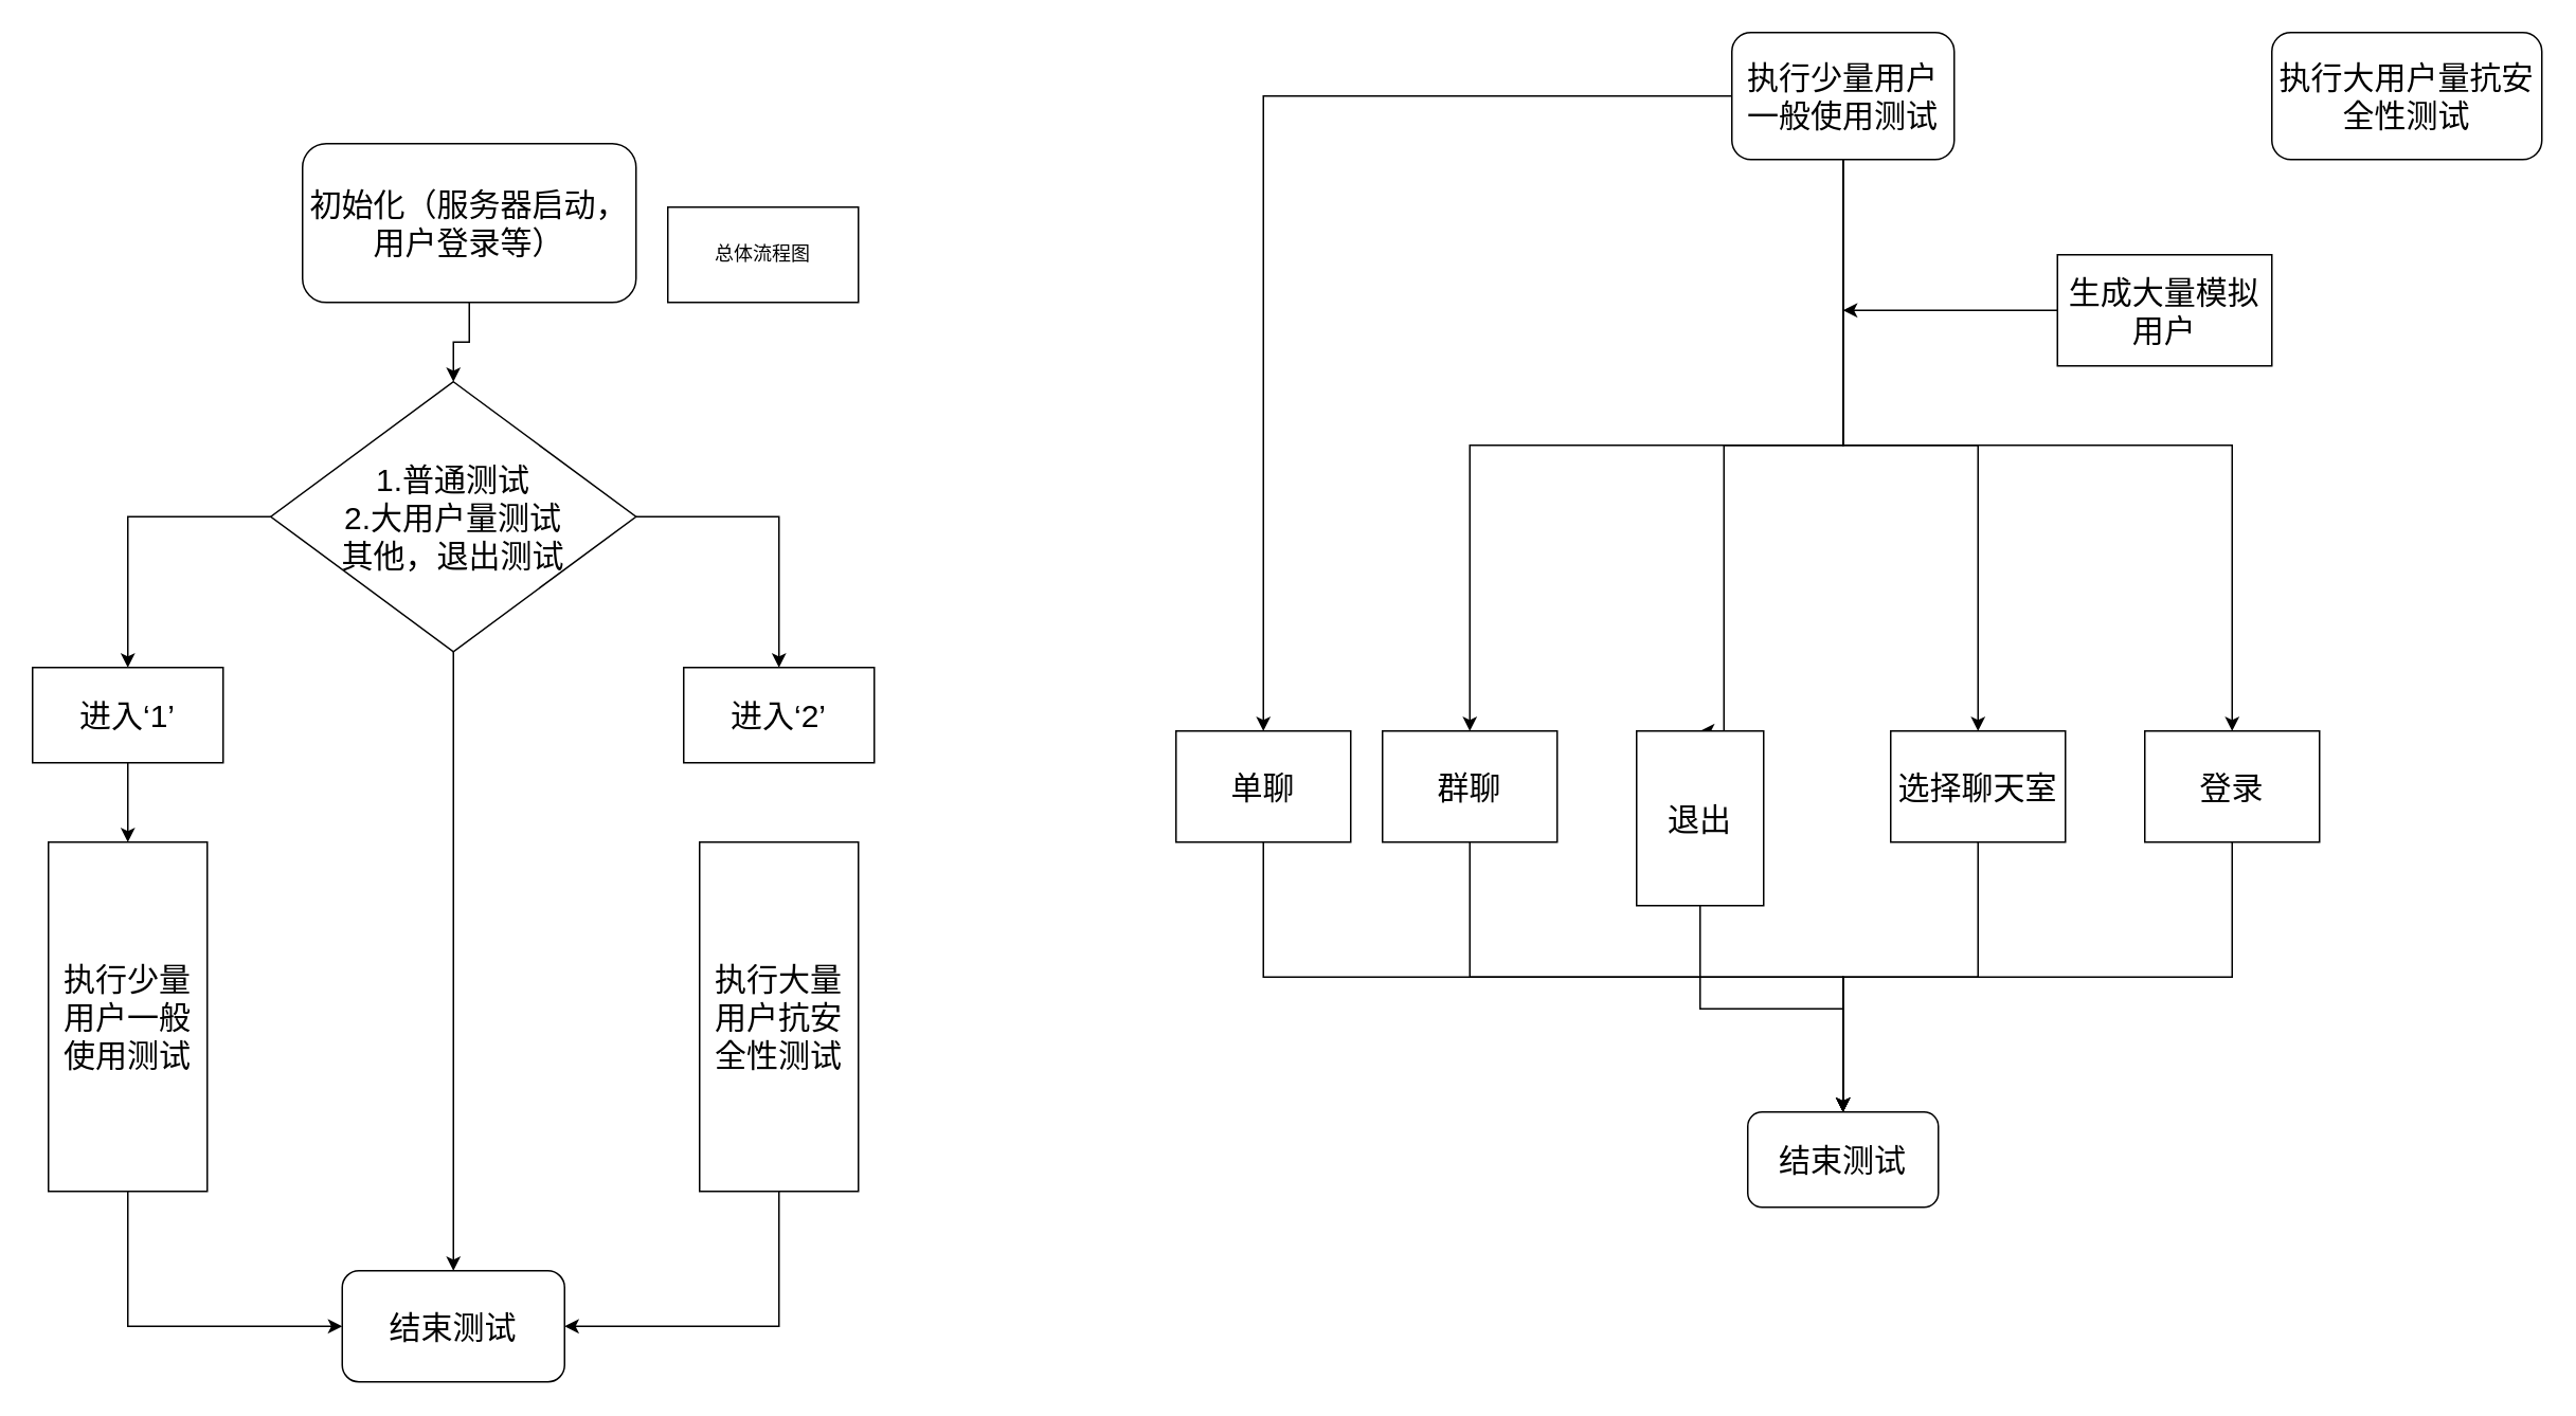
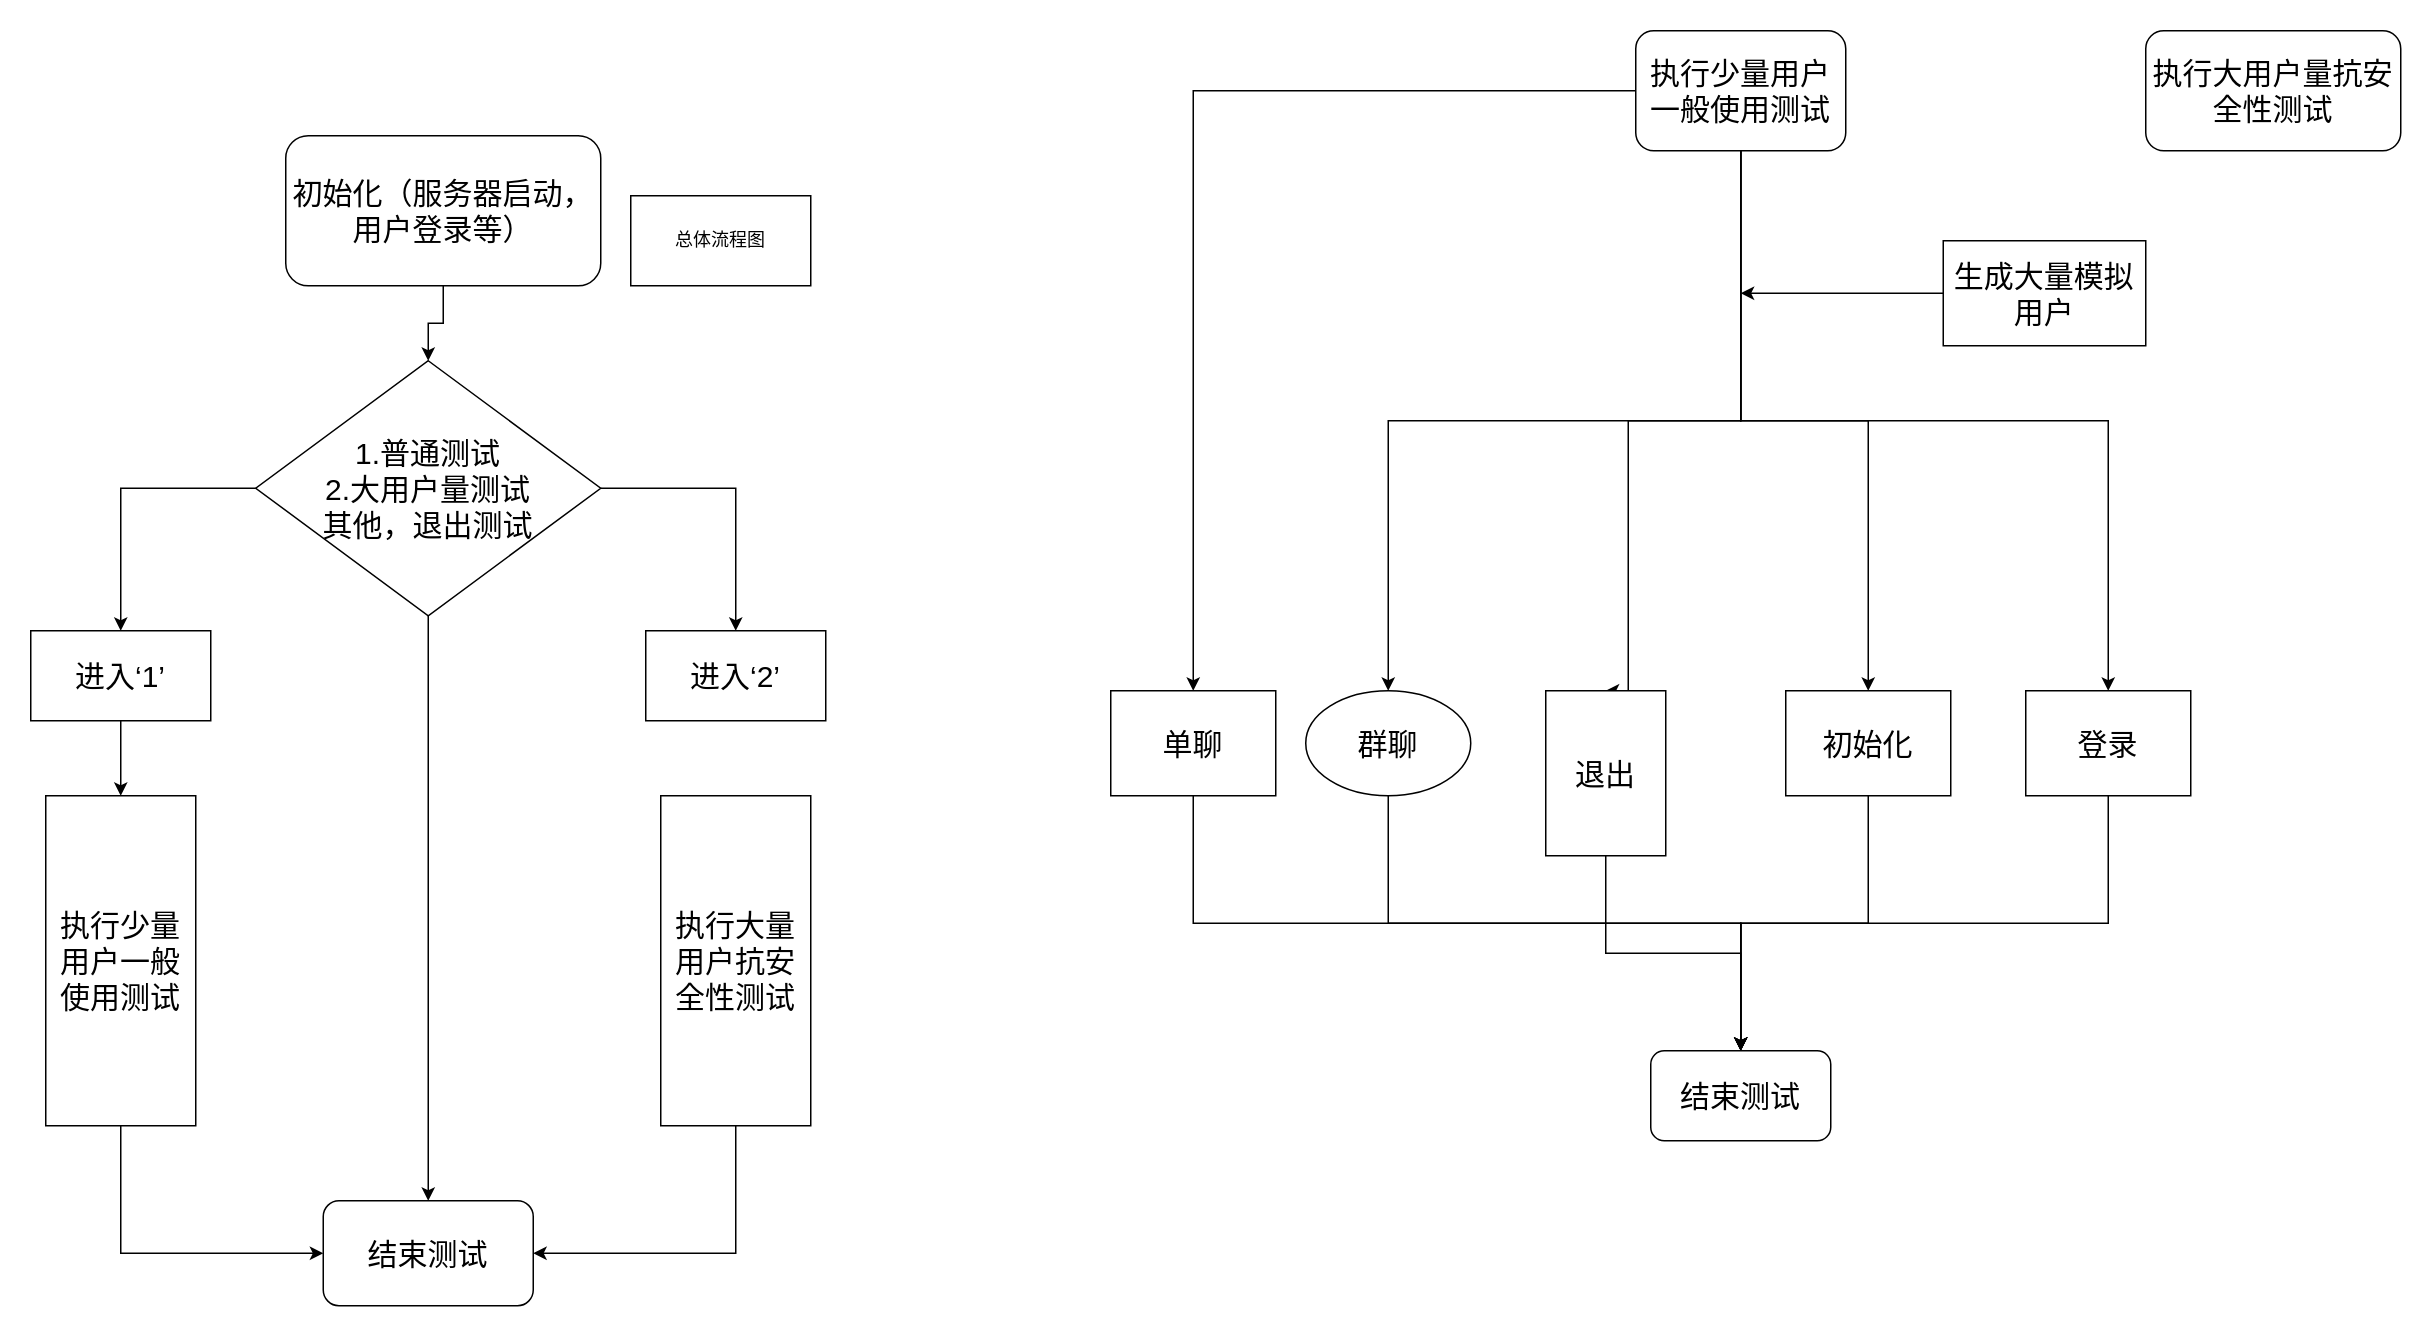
  <mxCell id="0" />
  <mxCell id="1" parent="0" />
  <mxCell id="2" style="edgeStyle=orthogonalEdgeStyle;rounded=0;orthogonalLoop=1;jettySize=auto;html=1;entryX=0.5;entryY=0;entryDx=0;entryDy=0;" parent="1" source="5" target="9" edge="1"><mxGeometry relative="1" as="geometry" /></mxCell>
  <mxCell id="3" style="edgeStyle=orthogonalEdgeStyle;rounded=0;orthogonalLoop=1;jettySize=auto;html=1;exitX=1;exitY=0.5;exitDx=0;exitDy=0;exitPerimeter=0;entryX=0.5;entryY=0;entryDx=0;entryDy=0;" parent="1" source="5" target="10" edge="1"><mxGeometry relative="1" as="geometry" /></mxCell>
  <mxCell id="4" style="edgeStyle=orthogonalEdgeStyle;rounded=0;orthogonalLoop=1;jettySize=auto;html=1;entryX=0.5;entryY=0;entryDx=0;entryDy=0;" parent="1" source="5" target="15" edge="1"><mxGeometry relative="1" as="geometry" /></mxCell>
  <mxCell id="5" value="&lt;font style=&quot;font-size: 20px;&quot;&gt;1.普通测试&lt;br&gt;2.大用户量测试&lt;br&gt;其他，退出测试&lt;br&gt;&lt;/font&gt;" style="strokeWidth=1;html=1;shape=mxgraph.flowchart.decision;whiteSpace=wrap;" parent="1" vertex="1"><mxGeometry x="170" y="240" width="230" height="170" as="geometry" /></mxCell>
  <mxCell id="6" style="edgeStyle=orthogonalEdgeStyle;rounded=0;orthogonalLoop=1;jettySize=auto;html=1;exitX=0.5;exitY=1;exitDx=0;exitDy=0;entryX=0.5;entryY=0;entryDx=0;entryDy=0;entryPerimeter=0;" parent="1" source="7" target="5" edge="1"><mxGeometry relative="1" as="geometry" /></mxCell>
  <mxCell id="7" value="&lt;font style=&quot;font-size: 20px;&quot;&gt;初始化（服务器启动，用户登录等）&lt;/font&gt;" style="rounded=1;whiteSpace=wrap;html=1;" parent="1" vertex="1"><mxGeometry x="190" y="90" width="210" height="100" as="geometry" /></mxCell>
  <mxCell id="8" style="edgeStyle=orthogonalEdgeStyle;rounded=0;orthogonalLoop=1;jettySize=auto;html=1;entryX=0.5;entryY=0;entryDx=0;entryDy=0;" parent="1" source="9" target="12" edge="1"><mxGeometry relative="1" as="geometry" /></mxCell>
  <mxCell id="9" value="&lt;font style=&quot;font-size: 20px;&quot;&gt;进入‘1’&lt;/font&gt;" style="rounded=0;whiteSpace=wrap;html=1;" parent="1" vertex="1"><mxGeometry x="20" y="420" width="120" height="60" as="geometry" /></mxCell>
  <mxCell id="10" value="&lt;font style=&quot;font-size: 20px;&quot;&gt;进入‘2’&lt;/font&gt;" style="rounded=0;whiteSpace=wrap;html=1;" parent="1" vertex="1"><mxGeometry x="430" y="420" width="120" height="60" as="geometry" /></mxCell>
  <mxCell id="11" style="edgeStyle=orthogonalEdgeStyle;rounded=0;orthogonalLoop=1;jettySize=auto;html=1;entryX=0;entryY=0.5;entryDx=0;entryDy=0;exitX=0.5;exitY=1;exitDx=0;exitDy=0;" parent="1" source="12" target="15" edge="1"><mxGeometry relative="1" as="geometry" /></mxCell>
  <mxCell id="12" value="&lt;font style=&quot;font-size: 20px;&quot;&gt;执行少量用户一般使用测试&lt;/font&gt;" style="rounded=0;whiteSpace=wrap;html=1;" parent="1" vertex="1"><mxGeometry x="30" y="530" width="100" height="220" as="geometry" /></mxCell>
  <mxCell id="13" style="edgeStyle=orthogonalEdgeStyle;rounded=0;orthogonalLoop=1;jettySize=auto;html=1;entryX=1;entryY=0.5;entryDx=0;entryDy=0;exitX=0.5;exitY=1;exitDx=0;exitDy=0;" parent="1" source="14" target="15" edge="1"><mxGeometry relative="1" as="geometry" /></mxCell>
  <mxCell id="14" value="&lt;font style=&quot;font-size: 20px;&quot;&gt;执行大量用户抗安全性测试&lt;/font&gt;" style="rounded=0;whiteSpace=wrap;html=1;" parent="1" vertex="1"><mxGeometry x="440" y="530" width="100" height="220" as="geometry" /></mxCell>
  <mxCell id="15" value="&lt;font style=&quot;font-size: 20px;&quot;&gt;结束&lt;font style=&quot;font-size: 20px;&quot;&gt;测试&lt;/font&gt;&lt;/font&gt;" style="rounded=1;whiteSpace=wrap;html=1;" parent="1" vertex="1"><mxGeometry x="215" y="800" width="140" height="70" as="geometry" /></mxCell>
  <mxCell id="16" value="总体流程图" style="rounded=0;whiteSpace=wrap;html=1;" parent="1" vertex="1"><mxGeometry x="420" y="130" width="120" height="60" as="geometry" /></mxCell>
  <mxCell id="17" style="edgeStyle=orthogonalEdgeStyle;rounded=0;orthogonalLoop=1;jettySize=auto;html=1;entryX=0.5;entryY=0;entryDx=0;entryDy=0;" parent="1" source="22" target="27" edge="1"><mxGeometry relative="1" as="geometry"><Array as="points"><mxPoint x="1160" y="280" /><mxPoint x="1085" y="280" /></Array></mxGeometry></mxCell>
  <mxCell id="18" style="edgeStyle=orthogonalEdgeStyle;rounded=0;orthogonalLoop=1;jettySize=auto;html=1;" parent="1" source="22" target="29" edge="1"><mxGeometry relative="1" as="geometry" /></mxCell>
  <mxCell id="19" style="edgeStyle=orthogonalEdgeStyle;rounded=0;orthogonalLoop=1;jettySize=auto;html=1;entryX=0.5;entryY=0;entryDx=0;entryDy=0;exitX=0.5;exitY=1;exitDx=0;exitDy=0;" parent="1" source="22" target="25" edge="1"><mxGeometry relative="1" as="geometry" /></mxCell>
  <mxCell id="20" style="edgeStyle=orthogonalEdgeStyle;rounded=0;orthogonalLoop=1;jettySize=auto;html=1;entryX=0.5;entryY=0;entryDx=0;entryDy=0;exitX=0.5;exitY=1;exitDx=0;exitDy=0;" parent="1" source="22" target="31" edge="1"><mxGeometry relative="1" as="geometry" /></mxCell>
  <mxCell id="21" style="edgeStyle=orthogonalEdgeStyle;rounded=0;orthogonalLoop=1;jettySize=auto;html=1;entryX=0.5;entryY=0;entryDx=0;entryDy=0;" edge="1" parent="1" source="22" target="36"><mxGeometry relative="1" as="geometry" /></mxCell>
  <mxCell id="22" value="&lt;font style=&quot;font-size: 20px;&quot;&gt;执行少量用户一般使用测试&lt;/font&gt;" style="rounded=1;whiteSpace=wrap;html=1;" parent="1" vertex="1"><mxGeometry x="1090" y="20" width="140" height="80" as="geometry" /></mxCell>
  <mxCell id="23" value="&lt;font style=&quot;font-size: 20px;&quot;&gt;执行大用户量抗安全性测试&lt;/font&gt;" style="rounded=1;whiteSpace=wrap;html=1;" parent="1" vertex="1"><mxGeometry x="1430" y="20" width="170" height="80" as="geometry" /></mxCell>
  <mxCell id="24" style="edgeStyle=orthogonalEdgeStyle;rounded=0;orthogonalLoop=1;jettySize=auto;html=1;entryX=0.5;entryY=0;entryDx=0;entryDy=0;exitX=0.5;exitY=1;exitDx=0;exitDy=0;" parent="1" source="25" target="34" edge="1"><mxGeometry relative="1" as="geometry" /></mxCell>
- <mxCell id="25" value="&lt;font style=&quot;font-size: 20px;&quot;&gt;群聊&lt;/font&gt;" style="rounded=0;whiteSpace=wrap;html=1;" parent="1" vertex="1"><mxGeometry x="870" y="460" width="110" height="70" as="geometry" /></mxCell>
+ <mxCell id="25" value="&lt;font style=&quot;font-size: 20px;&quot;&gt;群聊&lt;/font&gt;" style="ellipse;whiteSpace=wrap;html=1;" parent="1" vertex="1"><mxGeometry x="870" y="460" width="110" height="70" as="geometry" /></mxCell>
  <mxCell id="26" style="edgeStyle=orthogonalEdgeStyle;rounded=0;orthogonalLoop=1;jettySize=auto;html=1;entryX=0.5;entryY=0;entryDx=0;entryDy=0;" parent="1" source="27" target="34" edge="1"><mxGeometry relative="1" as="geometry" /></mxCell>
  <mxCell id="27" value="&lt;span style=&quot;font-size: 20px;&quot;&gt;退出&lt;/span&gt;" style="rounded=0;whiteSpace=wrap;html=1;" parent="1" vertex="1"><mxGeometry x="1030" y="460" width="80" height="110" as="geometry" /></mxCell>
  <mxCell id="28" style="edgeStyle=orthogonalEdgeStyle;rounded=0;orthogonalLoop=1;jettySize=auto;html=1;entryX=0.5;entryY=0;entryDx=0;entryDy=0;" parent="1" source="29" target="34" edge="1"><mxGeometry relative="1" as="geometry" /></mxCell>
- <mxCell id="29" value="&lt;span style=&quot;font-size: 20px;&quot;&gt;选择聊天室&lt;/span&gt;" style="rounded=0;whiteSpace=wrap;html=1;" parent="1" vertex="1"><mxGeometry x="1190" y="460" width="110" height="70" as="geometry" /></mxCell>
+ <mxCell id="29" value="&lt;span style=&quot;font-size: 20px;&quot;&gt;初始化&lt;/span&gt;" style="rounded=0;whiteSpace=wrap;html=1;" parent="1" vertex="1"><mxGeometry x="1190" y="460" width="110" height="70" as="geometry" /></mxCell>
  <mxCell id="30" style="edgeStyle=orthogonalEdgeStyle;rounded=0;orthogonalLoop=1;jettySize=auto;html=1;entryX=0.5;entryY=0;entryDx=0;entryDy=0;exitX=0.5;exitY=1;exitDx=0;exitDy=0;" parent="1" source="31" target="34" edge="1"><mxGeometry relative="1" as="geometry" /></mxCell>
  <mxCell id="31" value="&lt;span style=&quot;font-size: 20px;&quot;&gt;登录&lt;/span&gt;" style="rounded=0;whiteSpace=wrap;html=1;" parent="1" vertex="1"><mxGeometry x="1350" y="460" width="110" height="70" as="geometry" /></mxCell>
  <mxCell id="32" style="edgeStyle=orthogonalEdgeStyle;rounded=0;orthogonalLoop=1;jettySize=auto;html=1;" parent="1" source="33" edge="1"><mxGeometry relative="1" as="geometry"><mxPoint x="1160" y="195" as="targetPoint" /></mxGeometry></mxCell>
  <mxCell id="33" value="&lt;font style=&quot;font-size: 20px;&quot;&gt;生成大量模拟用户&lt;/font&gt;" style="rounded=0;whiteSpace=wrap;html=1;" parent="1" vertex="1"><mxGeometry x="1295" y="160" width="135" height="70" as="geometry" /></mxCell>
  <mxCell id="34" value="&lt;font style=&quot;font-size: 20px;&quot;&gt;结束测试&lt;/font&gt;" style="rounded=1;whiteSpace=wrap;html=1;" parent="1" vertex="1"><mxGeometry x="1100" y="700" width="120" height="60" as="geometry" /></mxCell>
  <mxCell id="35" style="edgeStyle=orthogonalEdgeStyle;rounded=0;orthogonalLoop=1;jettySize=auto;html=1;entryX=0.5;entryY=0;entryDx=0;entryDy=0;exitX=0.5;exitY=1;exitDx=0;exitDy=0;" edge="1" parent="1" source="36" target="34"><mxGeometry relative="1" as="geometry"><mxPoint x="1555" y="525" as="sourcePoint" /><mxPoint x="1160" y="695" as="targetPoint" /><Array as="points"><mxPoint x="795" y="615" /><mxPoint x="1160" y="615" /></Array></mxGeometry></mxCell>
  <mxCell id="36" value="&lt;span style=&quot;font-size: 20px;&quot;&gt;单聊&lt;/span&gt;" style="rounded=0;whiteSpace=wrap;html=1;" vertex="1" parent="1"><mxGeometry x="740" y="460" width="110" height="70" as="geometry" /></mxCell>
